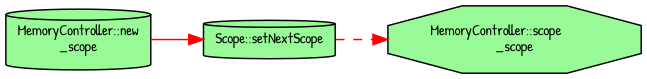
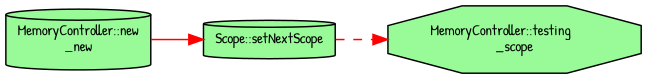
  digraph {
    fontname="Patrick Hand"
    rankdir=LR
    node [color=black fillcolor=palegreen fontname="Patrick Hand" fontsize=10 shape=cylinder style=filled]
    edge [color=red fontname="Patrick Hand" fontsize=10 labelfontname=Helvetica labelfontsize=10]
-   n1 [fontcolor=black height=0.2 label="MemoryController::new\l_scope" width=0.4]
+   n1 [fontcolor=black height=0.2 label="MemoryController::new\l_new" width=0.4]
    n2 [height=0.2 label="Scope::setNextScope" width=0.4]
-   n3 [height=0.2 label="MemoryController::scope\l_scope" shape=octagon width=0.4]
+   n3 [height=0.2 label="MemoryController::testing\l_scope" shape=octagon width=0.4]
    n1 -> n2 [style=solid]
    n2 -> n3 [style=dashed]
  }
